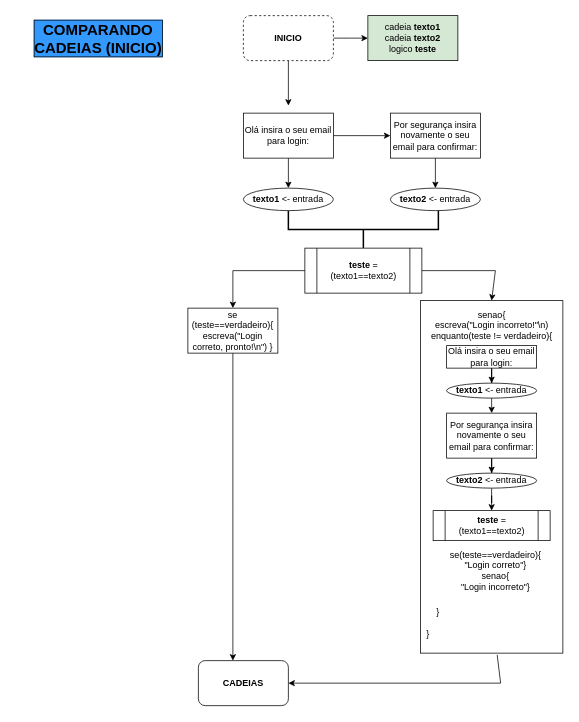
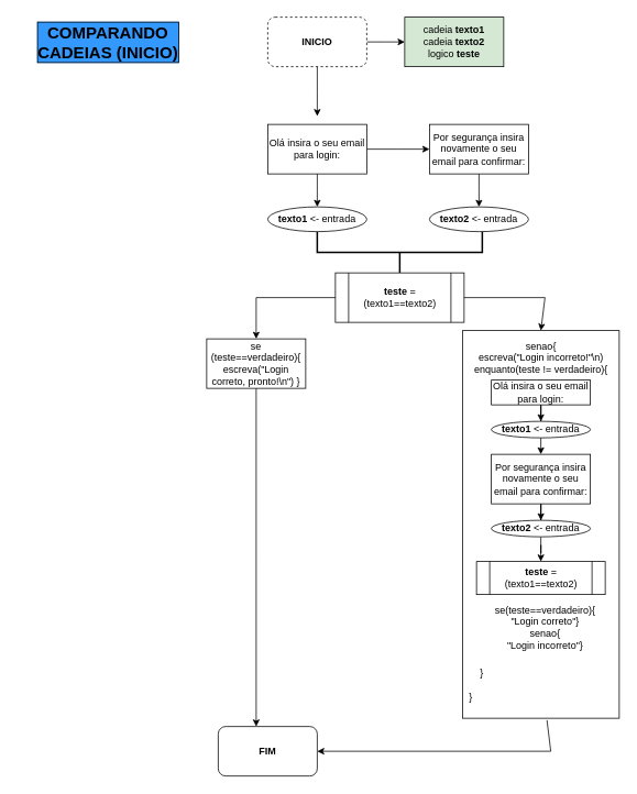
  <mxCell id="0" />
  <mxCell id="1" parent="0" />
  <mxCell id="2" style="edgeStyle=orthogonalEdgeStyle;rounded=0;orthogonalLoop=1;jettySize=auto;html=1;" edge="1" parent="1" source="4"><mxGeometry relative="1" as="geometry"><mxPoint x="490" y="50" as="targetPoint" /></mxGeometry></mxCell>
  <mxCell id="3" style="edgeStyle=orthogonalEdgeStyle;rounded=0;orthogonalLoop=1;jettySize=auto;html=1;" edge="1" parent="1" source="4"><mxGeometry relative="1" as="geometry"><mxPoint x="384" y="140" as="targetPoint" /></mxGeometry></mxCell>
  <mxCell id="4" value="&lt;b&gt;INICIO&lt;/b&gt;" style="rounded=1;whiteSpace=wrap;html=1;dashed=1;" vertex="1" parent="1"><mxGeometry x="324" y="20" width="120" height="60" as="geometry" /></mxCell>
  <mxCell id="5" value="cadeia &lt;b&gt;texto1&lt;/b&gt;&lt;div&gt;cadeia &lt;b&gt;texto2&lt;/b&gt;&lt;/div&gt;&lt;div&gt;logico &lt;b&gt;teste&lt;/b&gt;&lt;/div&gt;" style="rounded=0;whiteSpace=wrap;html=1;fillColor=#d5e8d4;" vertex="1" parent="1"><mxGeometry x="490" y="20" width="120" height="60" as="geometry" /></mxCell>
  <mxCell id="6" style="edgeStyle=orthogonalEdgeStyle;rounded=0;orthogonalLoop=1;jettySize=auto;html=1;" edge="1" parent="1" source="8"><mxGeometry relative="1" as="geometry"><mxPoint x="384" y="250" as="targetPoint" /></mxGeometry></mxCell>
  <mxCell id="7" style="edgeStyle=orthogonalEdgeStyle;rounded=0;orthogonalLoop=1;jettySize=auto;html=1;" edge="1" parent="1" source="8"><mxGeometry relative="1" as="geometry"><mxPoint x="520" y="180" as="targetPoint" /></mxGeometry></mxCell>
  <mxCell id="8" value="Olá insira o seu email para login:" style="rounded=0;whiteSpace=wrap;html=1;" vertex="1" parent="1"><mxGeometry x="324" y="150" width="120" height="60" as="geometry" /></mxCell>
  <mxCell id="9" value="&lt;b&gt;texto1 &lt;/b&gt;&amp;lt;- entrada" style="ellipse;whiteSpace=wrap;html=1;" vertex="1" parent="1"><mxGeometry x="324" y="250" width="120" height="30" as="geometry" /></mxCell>
  <mxCell id="10" style="edgeStyle=orthogonalEdgeStyle;rounded=0;orthogonalLoop=1;jettySize=auto;html=1;" edge="1" parent="1" source="11"><mxGeometry relative="1" as="geometry"><mxPoint x="580" y="250" as="targetPoint" /></mxGeometry></mxCell>
  <mxCell id="11" value="Por segurança insira novamente o seu email para confirmar:" style="rounded=0;whiteSpace=wrap;html=1;" vertex="1" parent="1"><mxGeometry x="520" y="150" width="120" height="60" as="geometry" /></mxCell>
  <mxCell id="12" value="&lt;b&gt;texto2&amp;nbsp;&lt;/b&gt;&amp;lt;- entrada" style="ellipse;whiteSpace=wrap;html=1;" vertex="1" parent="1"><mxGeometry x="520" y="250" width="120" height="30" as="geometry" /></mxCell>
  <mxCell id="13" value="" style="strokeWidth=2;html=1;shape=mxgraph.flowchart.annotation_2;align=left;labelPosition=right;pointerEvents=1;direction=north;" vertex="1" parent="1"><mxGeometry x="384" y="280" width="200" height="50" as="geometry" /></mxCell>
  <mxCell id="14" value="&lt;b&gt;teste &lt;/b&gt;= (texto1==texto2)" style="shape=process;whiteSpace=wrap;html=1;backgroundOutline=1;" vertex="1" parent="1"><mxGeometry x="406" y="330" width="156" height="60" as="geometry" /></mxCell>
  <mxCell id="15" style="edgeStyle=orthogonalEdgeStyle;rounded=0;orthogonalLoop=1;jettySize=auto;html=1;" edge="1" parent="1" source="16"><mxGeometry relative="1" as="geometry"><mxPoint x="310" y="880" as="targetPoint" /></mxGeometry></mxCell>
  <mxCell id="16" value="se (teste==verdadeiro){&lt;div&gt;escreva(&quot;Login correto, pronto!\n&quot;) }&lt;/div&gt;" style="rounded=0;whiteSpace=wrap;html=1;" vertex="1" parent="1"><mxGeometry x="250" y="410" width="120" height="60" as="geometry" /></mxCell>
  <mxCell id="17" value="&lt;div&gt;&lt;br&gt;&lt;/div&gt;" style="rounded=0;whiteSpace=wrap;html=1;" vertex="1" parent="1"><mxGeometry x="560" y="400" width="190" height="470" as="geometry" /></mxCell>
  <mxCell id="18" value="" style="endArrow=classic;html=1;rounded=0;exitX=0;exitY=0.5;exitDx=0;exitDy=0;entryX=0.5;entryY=0;entryDx=0;entryDy=0;" edge="1" parent="1" source="14" target="16"><mxGeometry width="50" height="50" relative="1" as="geometry"><mxPoint x="390" y="460" as="sourcePoint" /><mxPoint x="440" y="410" as="targetPoint" /><Array as="points"><mxPoint x="310" y="360" /></Array></mxGeometry></mxCell>
  <mxCell id="19" value="senao{&lt;div&gt;escreva(&quot;Login incorreto!&quot;\n)&lt;/div&gt;&lt;div&gt;enquanto(teste != verdadeiro){&lt;/div&gt;&lt;div&gt;&lt;br style=&quot;text-wrap: wrap;&quot;&gt;&lt;/div&gt;" style="text;html=1;align=center;verticalAlign=middle;resizable=0;points=[];autosize=1;strokeColor=none;fillColor=none;" vertex="1" parent="1"><mxGeometry x="560" y="405" width="190" height="70" as="geometry" /></mxCell>
  <mxCell id="20" style="edgeStyle=orthogonalEdgeStyle;rounded=0;orthogonalLoop=1;jettySize=auto;html=1;entryX=0.5;entryY=0;entryDx=0;entryDy=0;" edge="1" parent="1" source="21" target="22"><mxGeometry relative="1" as="geometry" /></mxCell>
  <mxCell id="21" value="Olá insira o seu email para login:" style="rounded=0;whiteSpace=wrap;html=1;" vertex="1" parent="1"><mxGeometry x="595" y="460" width="120" height="30" as="geometry" /></mxCell>
  <mxCell id="22" value="&lt;b&gt;texto1 &lt;/b&gt;&amp;lt;- entrada" style="ellipse;whiteSpace=wrap;html=1;" vertex="1" parent="1"><mxGeometry x="595" y="510" width="120" height="20" as="geometry" /></mxCell>
  <mxCell id="23" style="edgeStyle=orthogonalEdgeStyle;rounded=0;orthogonalLoop=1;jettySize=auto;html=1;entryX=0.5;entryY=0;entryDx=0;entryDy=0;" edge="1" parent="1" source="24" target="27"><mxGeometry relative="1" as="geometry" /></mxCell>
  <mxCell id="24" value="Por segurança insira novamente o seu email para confirmar:" style="rounded=0;whiteSpace=wrap;html=1;" vertex="1" parent="1"><mxGeometry x="595" y="550" width="120" height="60" as="geometry" /></mxCell>
  <mxCell id="25" value="" style="endArrow=classic;html=1;rounded=0;exitX=0.5;exitY=1;exitDx=0;exitDy=0;entryX=0.5;entryY=0;entryDx=0;entryDy=0;" edge="1" parent="1" source="22" target="24"><mxGeometry width="50" height="50" relative="1" as="geometry"><mxPoint x="390" y="620" as="sourcePoint" /><mxPoint x="440" y="570" as="targetPoint" /></mxGeometry></mxCell>
  <mxCell id="26" style="edgeStyle=orthogonalEdgeStyle;rounded=0;orthogonalLoop=1;jettySize=auto;html=1;entryX=0.5;entryY=0;entryDx=0;entryDy=0;" edge="1" parent="1" source="27" target="28"><mxGeometry relative="1" as="geometry" /></mxCell>
  <mxCell id="27" value="&lt;b&gt;texto2&amp;nbsp;&lt;/b&gt;&amp;lt;- entrada" style="ellipse;whiteSpace=wrap;html=1;" vertex="1" parent="1"><mxGeometry x="595" y="630" width="120" height="20" as="geometry" /></mxCell>
  <mxCell id="28" value="&lt;b&gt;teste &lt;/b&gt;= (texto1==texto2)" style="shape=process;whiteSpace=wrap;html=1;backgroundOutline=1;" vertex="1" parent="1"><mxGeometry x="577" y="680" width="156" height="40" as="geometry" /></mxCell>
  <mxCell id="29" value="se(teste==verdadeiro){&lt;div&gt;&quot;Login correto&quot;}&lt;/div&gt;&lt;div&gt;senao{&lt;/div&gt;&lt;div&gt;&quot;Login incorreto&quot;}&lt;/div&gt;" style="text;html=1;align=center;verticalAlign=middle;resizable=0;points=[];autosize=1;strokeColor=none;fillColor=none;" vertex="1" parent="1"><mxGeometry x="590" y="725" width="140" height="70" as="geometry" /></mxCell>
  <mxCell id="30" value="" style="endArrow=classic;html=1;rounded=0;exitX=1;exitY=0.5;exitDx=0;exitDy=0;entryX=0.5;entryY=0;entryDx=0;entryDy=0;" edge="1" parent="1" source="14" target="17"><mxGeometry width="50" height="50" relative="1" as="geometry"><mxPoint x="390" y="520" as="sourcePoint" /><mxPoint x="440" y="470" as="targetPoint" /><Array as="points"><mxPoint x="660" y="360" /></Array></mxGeometry></mxCell>
  <mxCell id="31" value="" style="endArrow=classic;html=1;rounded=0;exitX=0.539;exitY=1.005;exitDx=0;exitDy=0;exitPerimeter=0;entryX=1;entryY=0.5;entryDx=0;entryDy=0;" edge="1" parent="1" source="17" target="32"><mxGeometry width="50" height="50" relative="1" as="geometry"><mxPoint x="390" y="820" as="sourcePoint" /><mxPoint x="440" y="880" as="targetPoint" /><Array as="points"><mxPoint x="667" y="910" /></Array></mxGeometry></mxCell>
- <mxCell id="32" value="&lt;b&gt;CADEIAS&lt;/b&gt;" style="rounded=1;whiteSpace=wrap;html=1;" vertex="1" parent="1"><mxGeometry x="264" y="880" width="120" height="60" as="geometry" /></mxCell>
+ <mxCell id="32" value="&lt;b&gt;FIM&lt;/b&gt;" style="rounded=1;whiteSpace=wrap;html=1;" vertex="1" parent="1"><mxGeometry x="264" y="880" width="120" height="60" as="geometry" /></mxCell>
  <mxCell id="33" value="&lt;span style=&quot;white-space: pre;&quot;&gt;&#09;&lt;/span&gt;}&lt;div&gt;&lt;br&gt;&lt;/div&gt;&lt;div&gt;}&lt;/div&gt;" style="text;html=1;align=center;verticalAlign=middle;resizable=0;points=[];autosize=1;strokeColor=none;fillColor=none;" vertex="1" parent="1"><mxGeometry x="545" y="800" width="50" height="60" as="geometry" /></mxCell>
  <mxCell id="34" value="&lt;b style=&quot;font-size: 20px;&quot;&gt;&lt;font style=&quot;font-size: 20px;&quot;&gt;COMPARANDO&lt;/font&gt;&lt;/b&gt;&lt;div style=&quot;font-size: 20px;&quot;&gt;&lt;b style=&quot;&quot;&gt;&lt;font style=&quot;font-size: 20px;&quot;&gt;CADEIAS (INICIO)&lt;/font&gt;&lt;/b&gt;&lt;/div&gt;" style="text;html=1;align=center;verticalAlign=middle;resizable=0;points=[];autosize=1;strokeColor=none;fillColor=none;labelBorderColor=default;labelBackgroundColor=#3399FF;" vertex="1" parent="1"><mxGeometry x="20" y="20" width="220" height="60" as="geometry" /></mxCell>
